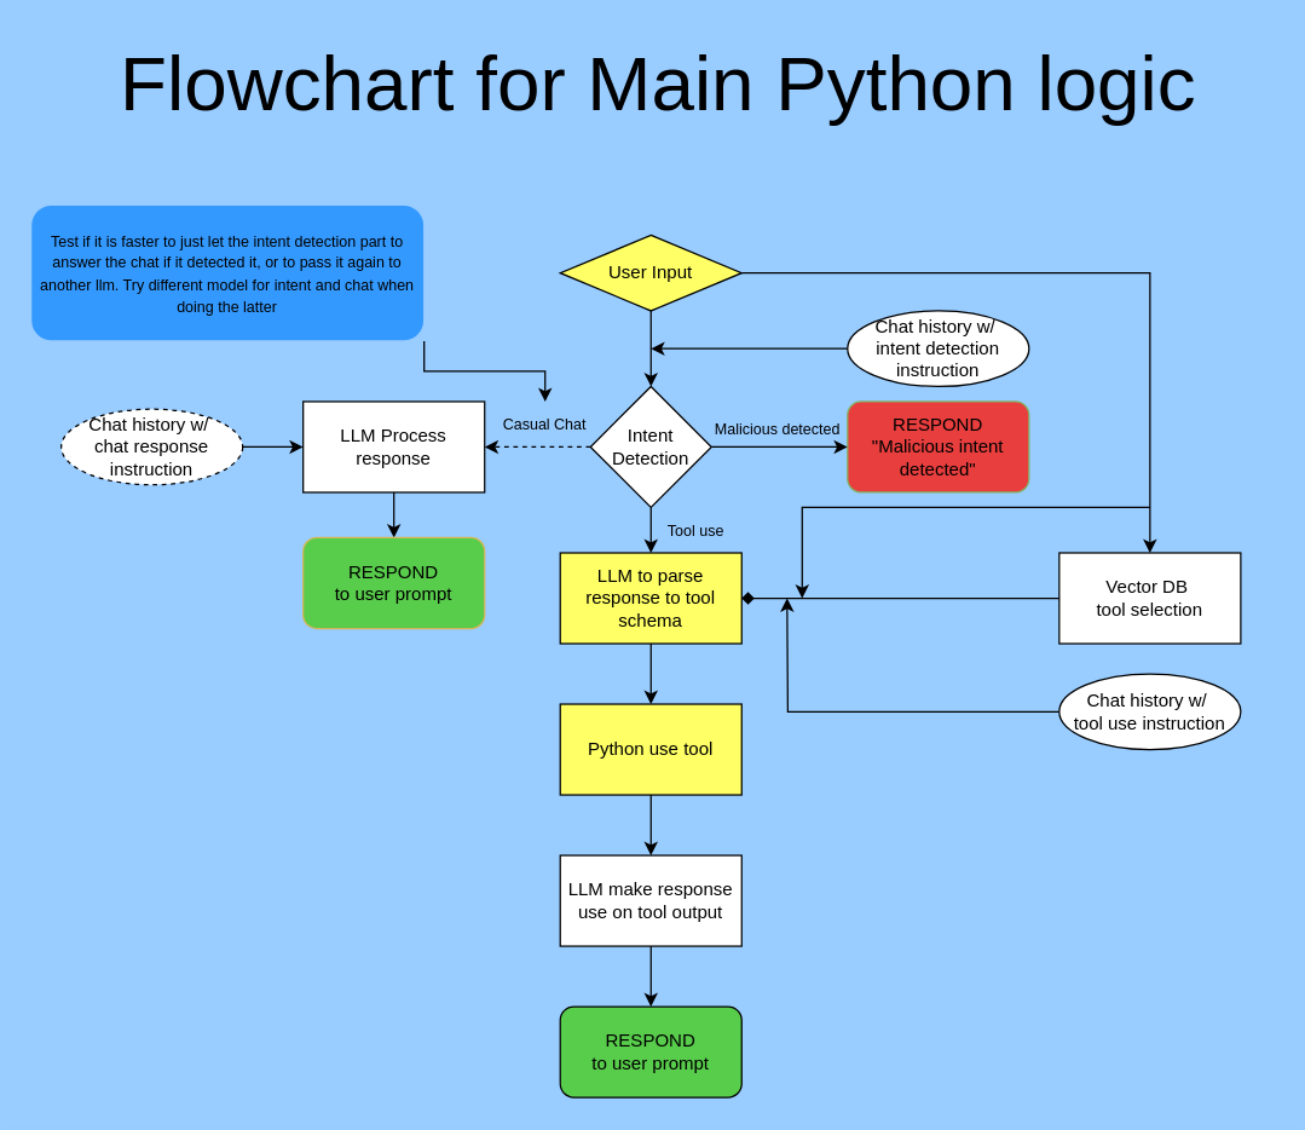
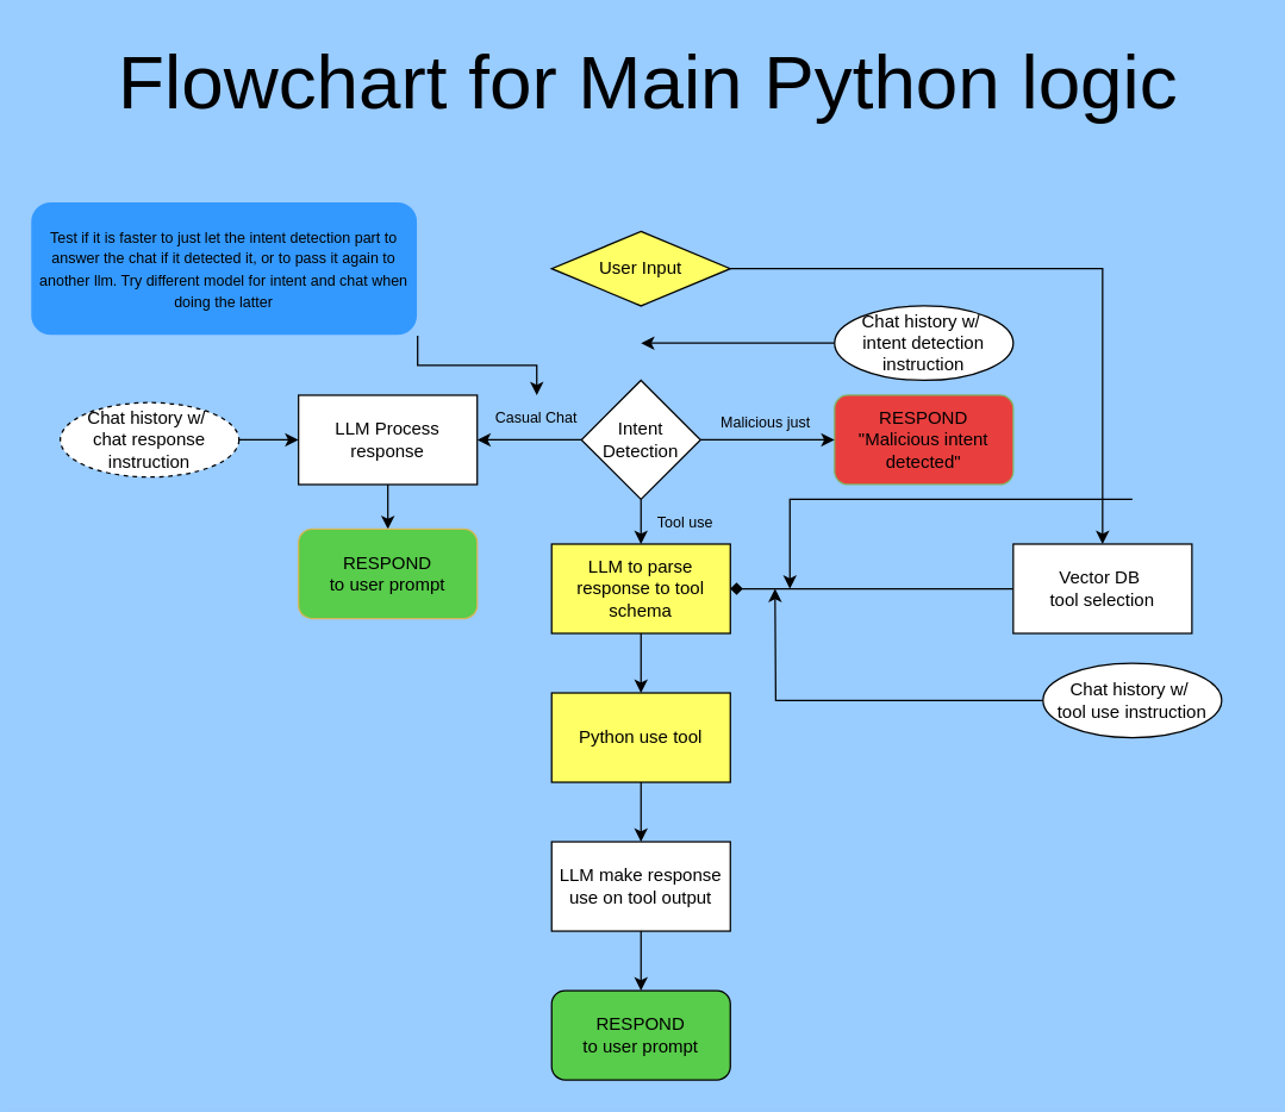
  <mxCell id="0" />
  <mxCell id="1" parent="0" />
  <mxCell id="2" style="edgeStyle=orthogonalEdgeStyle;rounded=0;orthogonalLoop=1;jettySize=auto;html=1;exitX=1;exitY=0.5;exitDx=0;exitDy=0;" edge="1" parent="1" source="3" target="25"><mxGeometry relative="1" as="geometry" /></mxCell>
  <mxCell id="3" value="User Input" style="rhombus;whiteSpace=wrap;html=1;fillColor=#FFFF66;" vertex="1" parent="1"><mxGeometry x="370" y="155" width="120" height="50" as="geometry" /></mxCell>
  <mxCell id="4" style="edgeStyle=orthogonalEdgeStyle;rounded=0;orthogonalLoop=1;jettySize=auto;html=1;exitX=0.5;exitY=1;exitDx=0;exitDy=0;entryX=0.5;entryY=0;entryDx=0;entryDy=0;" edge="1" parent="1" source="5" target="13"><mxGeometry relative="1" as="geometry" /></mxCell>
  <mxCell id="5" value="Intent Detection" style="rhombus;whiteSpace=wrap;html=1;" vertex="1" parent="1"><mxGeometry x="390" y="255" width="80" height="80" as="geometry" /></mxCell>
  <mxCell id="6" value="Chat history w/&amp;nbsp;&lt;div&gt;intent detection instruction&lt;/div&gt;" style="ellipse;whiteSpace=wrap;html=1;" vertex="1" parent="1"><mxGeometry x="560" y="205" width="120" height="50" as="geometry" /></mxCell>
- <mxCell id="7" value="" style="endArrow=classic;html=1;rounded=0;exitX=0.5;exitY=1;exitDx=0;exitDy=0;entryX=0.5;entryY=0;entryDx=0;entryDy=0;" edge="1" parent="1" source="3" target="5"><mxGeometry width="50" height="50" relative="1" as="geometry"><mxPoint x="510" y="275" as="sourcePoint" /><mxPoint x="560" y="225" as="targetPoint" /></mxGeometry></mxCell>
  <mxCell id="8" value="" style="endArrow=classic;html=1;rounded=0;exitX=0;exitY=0.5;exitDx=0;exitDy=0;" edge="1" parent="1" source="6"><mxGeometry width="50" height="50" relative="1" as="geometry"><mxPoint x="440" y="215" as="sourcePoint" /><mxPoint x="430" y="230" as="targetPoint" /></mxGeometry></mxCell>
  <mxCell id="9" value="&lt;div&gt;RESPOND&lt;/div&gt;&lt;div&gt;&quot;Malicious intent&lt;/div&gt;&lt;div&gt;detected&quot;&lt;/div&gt;" style="rounded=1;whiteSpace=wrap;html=1;fillColor=#E83E3E;strokeColor=#82b366;" vertex="1" parent="1"><mxGeometry x="560" y="265" width="120" height="60" as="geometry" /></mxCell>
  <mxCell id="10" value="" style="endArrow=classic;html=1;rounded=0;entryX=0;entryY=0.5;entryDx=0;entryDy=0;" edge="1" parent="1" target="9"><mxGeometry width="50" height="50" relative="1" as="geometry"><mxPoint x="470" y="295" as="sourcePoint" /><mxPoint x="520" y="245" as="targetPoint" /></mxGeometry></mxCell>
- <mxCell id="11" value="&lt;font style=&quot;font-size: 10px;&quot;&gt;&lt;font style=&quot;&quot;&gt;Malicious &lt;/font&gt;detected&lt;/font&gt;" style="text;html=1;align=center;verticalAlign=middle;whiteSpace=wrap;rounded=0;" vertex="1" parent="1"><mxGeometry x="464" y="268" width="100" height="30" as="geometry" /></mxCell>
+ <mxCell id="11" value="&lt;font style=&quot;font-size: 10px;&quot;&gt;&lt;font style=&quot;&quot;&gt;Malicious &lt;/font&gt;just&lt;/font&gt;" style="text;html=1;align=center;verticalAlign=middle;whiteSpace=wrap;rounded=0;" vertex="1" parent="1"><mxGeometry x="464" y="268" width="100" height="30" as="geometry" /></mxCell>
  <mxCell id="12" style="edgeStyle=orthogonalEdgeStyle;rounded=0;orthogonalLoop=1;jettySize=auto;html=1;exitX=0.5;exitY=1;exitDx=0;exitDy=0;entryX=0.5;entryY=0;entryDx=0;entryDy=0;" edge="1" parent="1" source="13" target="30"><mxGeometry relative="1" as="geometry" /></mxCell>
  <mxCell id="13" value="LLM to parse response to tool schema" style="rounded=0;whiteSpace=wrap;html=1;fillColor=#ffff66;" vertex="1" parent="1"><mxGeometry x="370" y="365" width="120" height="60" as="geometry" /></mxCell>
  <mxCell id="14" style="edgeStyle=orthogonalEdgeStyle;rounded=0;orthogonalLoop=1;jettySize=auto;html=1;exitX=0.5;exitY=1;exitDx=0;exitDy=0;entryX=0.5;entryY=0;entryDx=0;entryDy=0;" edge="1" parent="1" source="15" target="22"><mxGeometry relative="1" as="geometry" /></mxCell>
  <mxCell id="15" value="LLM Process response" style="rounded=0;whiteSpace=wrap;html=1;" vertex="1" parent="1"><mxGeometry x="200" y="265" width="120" height="60" as="geometry" /></mxCell>
- <mxCell id="16" value="" style="endArrow=classic;html=1;rounded=0;exitX=0;exitY=0.5;exitDx=0;exitDy=0;entryX=1;entryY=0.5;entryDx=0;entryDy=0;dashed=1;" edge="1" parent="1" source="5" target="15"><mxGeometry width="50" height="50" relative="1" as="geometry"><mxPoint x="570" y="240" as="sourcePoint" /><mxPoint x="440" y="240" as="targetPoint" /></mxGeometry></mxCell>
+ <mxCell id="16" value="" style="endArrow=classic;html=1;rounded=0;exitX=0;exitY=0.5;exitDx=0;exitDy=0;entryX=1;entryY=0.5;entryDx=0;entryDy=0;" edge="1" parent="1" source="5" target="15"><mxGeometry width="50" height="50" relative="1" as="geometry"><mxPoint x="570" y="240" as="sourcePoint" /><mxPoint x="440" y="240" as="targetPoint" /></mxGeometry></mxCell>
  <mxCell id="17" value="&lt;span style=&quot;font-size: 10px;&quot;&gt;Casual Chat&lt;/span&gt;" style="text;html=1;align=center;verticalAlign=middle;whiteSpace=wrap;rounded=0;" vertex="1" parent="1"><mxGeometry x="310" y="265" width="100" height="30" as="geometry" /></mxCell>
  <mxCell id="18" style="edgeStyle=orthogonalEdgeStyle;rounded=0;orthogonalLoop=1;jettySize=auto;html=1;exitX=1;exitY=1;exitDx=0;exitDy=0;entryX=0.5;entryY=0;entryDx=0;entryDy=0;" edge="1" parent="1" source="19" target="17"><mxGeometry relative="1" as="geometry" /></mxCell>
  <mxCell id="19" value="&lt;span style=&quot;font-size: 10px;&quot;&gt;Test if it is faster to just let the intent detection part to answer the chat if it detected it, or to pass it again to another llm. Try different model for intent and chat when doing the latter&lt;/span&gt;" style="rounded=1;whiteSpace=wrap;html=1;fillColor=#3399FF;strokeColor=#99CCFF;" vertex="1" parent="1"><mxGeometry x="20" y="135" width="260" height="90" as="geometry" /></mxCell>
  <mxCell id="20" style="edgeStyle=orthogonalEdgeStyle;rounded=0;orthogonalLoop=1;jettySize=auto;html=1;exitX=1;exitY=0.5;exitDx=0;exitDy=0;" edge="1" parent="1" source="21" target="15"><mxGeometry relative="1" as="geometry" /></mxCell>
  <mxCell id="21" value="Chat history w/&amp;nbsp;&lt;div&gt;chat response instruction&lt;/div&gt;" style="ellipse;whiteSpace=wrap;html=1;dashed=1;" vertex="1" parent="1"><mxGeometry x="40" y="270" width="120" height="50" as="geometry" /></mxCell>
  <mxCell id="22" value="RESPOND&lt;div&gt;to user prompt&lt;/div&gt;" style="rounded=1;whiteSpace=wrap;html=1;fillColor=light-dark(#58cc4b, #ededed);strokeColor=#d6b656;" vertex="1" parent="1"><mxGeometry x="200" y="355" width="120" height="60" as="geometry" /></mxCell>
  <mxCell id="23" value="&lt;span style=&quot;font-size: 10px;&quot;&gt;Tool use&lt;/span&gt;" style="text;html=1;align=center;verticalAlign=middle;whiteSpace=wrap;rounded=0;" vertex="1" parent="1"><mxGeometry x="410" y="335" width="100" height="30" as="geometry" /></mxCell>
  <mxCell id="24" style="edgeStyle=orthogonalEdgeStyle;rounded=0;orthogonalLoop=1;jettySize=auto;html=1;exitX=0;exitY=0.5;exitDx=0;exitDy=0;entryX=1;entryY=0.5;entryDx=0;entryDy=0;endArrow=diamond;" edge="1" parent="1" source="25" target="13"><mxGeometry relative="1" as="geometry" /></mxCell>
- <mxCell id="25" value="Vector DB&amp;nbsp;&lt;div&gt;tool selection&lt;/div&gt;" style="rounded=0;whiteSpace=wrap;html=1;" vertex="1" parent="1"><mxGeometry x="700" y="365" width="120" height="60" as="geometry" /></mxCell>
+ <mxCell id="25" value="Vector DB&amp;nbsp;&lt;div&gt;tool selection&lt;/div&gt;" style="rounded=0;whiteSpace=wrap;html=1;" vertex="1" parent="1"><mxGeometry x="680" y="365" width="120" height="60" as="geometry" /></mxCell>
  <mxCell id="26" style="edgeStyle=orthogonalEdgeStyle;rounded=0;orthogonalLoop=1;jettySize=auto;html=1;exitX=0;exitY=0.5;exitDx=0;exitDy=0;" edge="1" parent="1" source="27"><mxGeometry relative="1" as="geometry"><mxPoint x="520" y="395" as="targetPoint" /></mxGeometry></mxCell>
  <mxCell id="27" value="Chat history w/&amp;nbsp;&lt;div&gt;tool use instruction&lt;/div&gt;" style="ellipse;whiteSpace=wrap;html=1;" vertex="1" parent="1"><mxGeometry x="700" y="445" width="120" height="50" as="geometry" /></mxCell>
  <mxCell id="28" value="" style="endArrow=classic;html=1;rounded=0;" edge="1" parent="1"><mxGeometry width="50" height="50" relative="1" as="geometry"><mxPoint x="760" y="335" as="sourcePoint" /><mxPoint x="530" y="395" as="targetPoint" /><Array as="points"><mxPoint x="530" y="335" /></Array></mxGeometry></mxCell>
  <mxCell id="29" style="edgeStyle=orthogonalEdgeStyle;rounded=0;orthogonalLoop=1;jettySize=auto;html=1;exitX=0.5;exitY=1;exitDx=0;exitDy=0;entryX=0.5;entryY=0;entryDx=0;entryDy=0;" edge="1" parent="1" source="30" target="32"><mxGeometry relative="1" as="geometry" /></mxCell>
  <mxCell id="30" value="Python use tool" style="rounded=0;whiteSpace=wrap;html=1;fillColor=#ffff66;" vertex="1" parent="1"><mxGeometry x="370" y="465" width="120" height="60" as="geometry" /></mxCell>
  <mxCell id="31" style="edgeStyle=orthogonalEdgeStyle;rounded=0;orthogonalLoop=1;jettySize=auto;html=1;exitX=0.5;exitY=1;exitDx=0;exitDy=0;entryX=0.5;entryY=0;entryDx=0;entryDy=0;" edge="1" parent="1" source="32" target="33"><mxGeometry relative="1" as="geometry" /></mxCell>
  <mxCell id="32" value="LLM make response use on tool output" style="rounded=0;whiteSpace=wrap;html=1;" vertex="1" parent="1"><mxGeometry x="370" y="565" width="120" height="60" as="geometry" /></mxCell>
  <mxCell id="33" value="RESPOND&lt;div&gt;to user prompt&lt;/div&gt;" style="rounded=1;whiteSpace=wrap;html=1;fillColor=light-dark(#58cc4b, #ededed);" vertex="1" parent="1"><mxGeometry x="370" y="665" width="120" height="60" as="geometry" /></mxCell>
  <mxCell id="34" value="&lt;font style=&quot;font-size: 51px;&quot;&gt;Flowchart for Main Python logic&lt;/font&gt;" style="text;html=1;align=center;verticalAlign=middle;whiteSpace=wrap;rounded=0;" vertex="1" parent="1"><mxGeometry x="29" y="20" width="812" height="70" as="geometry" /></mxCell>
